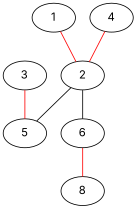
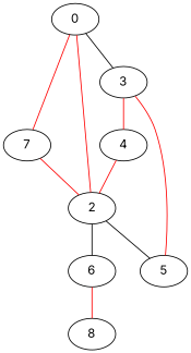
  graph {
    fontname=Inter
    node [fontname=Inter]
    edge [color=red fontname=Inter]
-   1
+   0
+   1 [label=7]
    2
    3
    5
    6
    4
    8
+   0 -- 1
+   0 -- 2
+   0 -- 3 [color=""]
    1 -- 2
    2 -- 5 [color=""]
    2 -- 6 [color=""]
    3 -- 5
+   3 -- 4
    6 -- 8
    4 -- 2
  }
